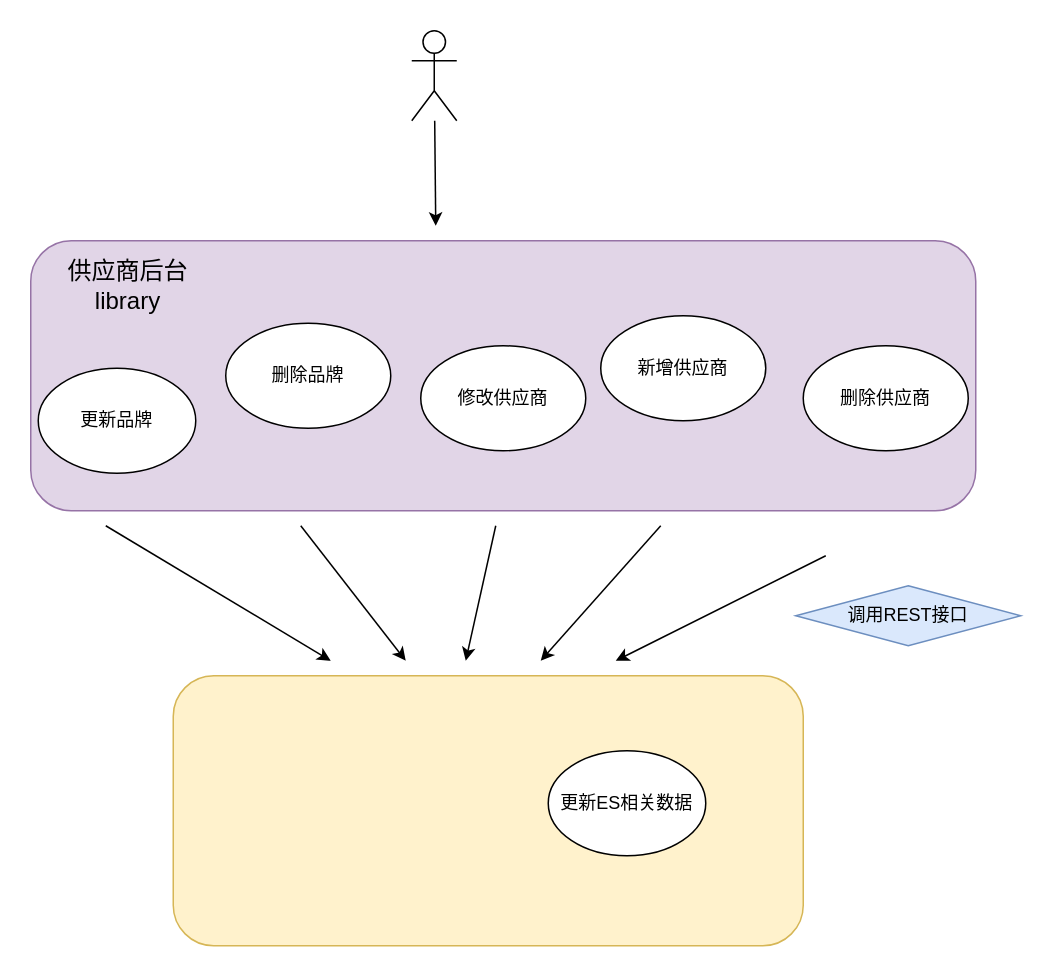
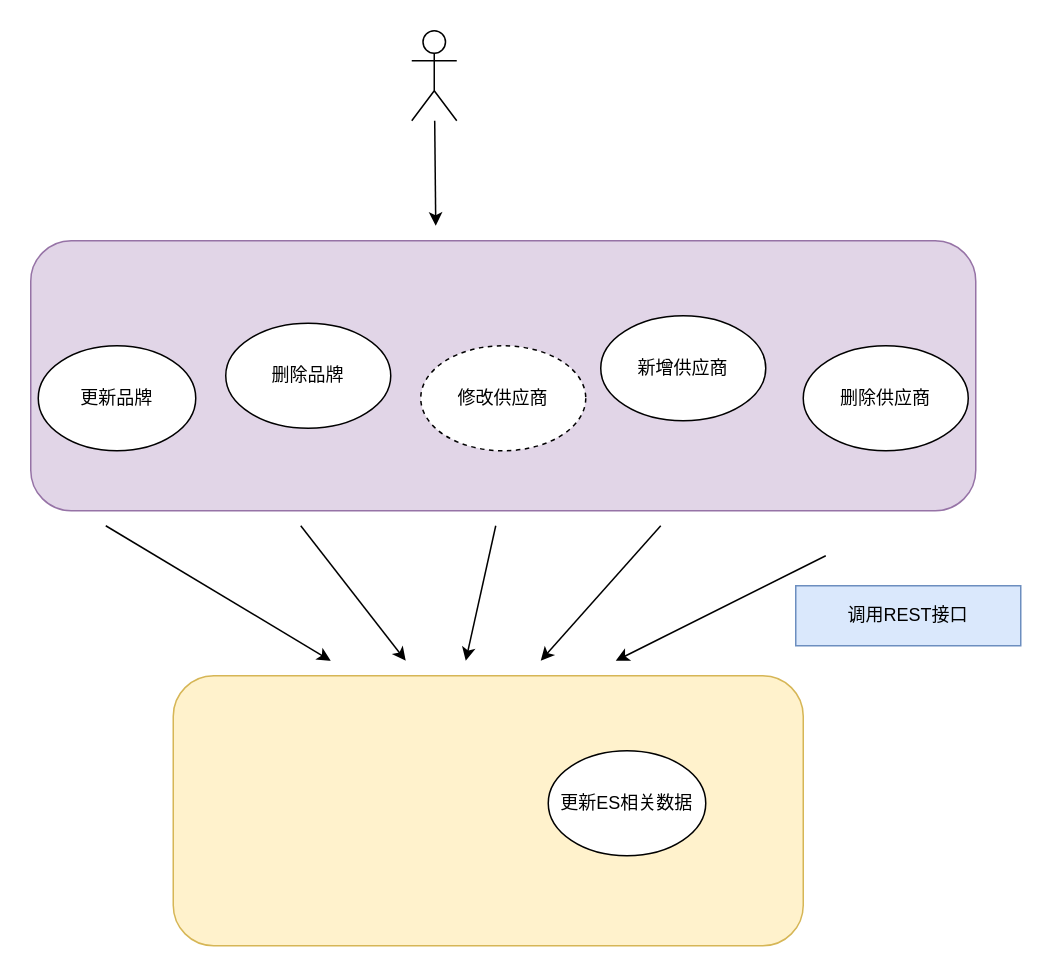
  <mxCell id="0" />
  <mxCell id="1" parent="0" />
  <mxCell id="2" value="" style="shape=umlActor;verticalLabelPosition=bottom;verticalAlign=top;html=1;outlineConnect=0;" parent="1" vertex="1"><mxGeometry x="274" y="20" width="30" height="60" as="geometry" /></mxCell>
  <mxCell id="3" value="" style="group" parent="1" vertex="1" connectable="0"><mxGeometry x="20" y="160" width="630" height="180" as="geometry" /></mxCell>
  <mxCell id="4" value="" style="rounded=1;whiteSpace=wrap;html=1;fillColor=#e1d5e7;strokeColor=#9673a6;" parent="3" vertex="1"><mxGeometry width="630" height="180" as="geometry" /></mxCell>
- <mxCell id="5" value="&lt;font style=&quot;font-size: 16px;&quot;&gt;供应商后台library&lt;/font&gt;" style="text;html=1;strokeColor=none;fillColor=none;align=center;verticalAlign=middle;whiteSpace=wrap;rounded=0;" parent="3" vertex="1"><mxGeometry x="10" width="110" height="60" as="geometry" /></mxCell>
- <mxCell id="6" value="更新品牌" style="ellipse;whiteSpace=wrap;html=1;" parent="3" vertex="1"><mxGeometry x="5" y="85" width="105" height="70" as="geometry" /></mxCell>
+ <mxCell id="6" value="更新品牌" style="ellipse;whiteSpace=wrap;html=1;" parent="3" vertex="1"><mxGeometry x="5" y="70" width="105" height="70" as="geometry" /></mxCell>
  <mxCell id="7" value="删除品牌" style="ellipse;whiteSpace=wrap;html=1;" parent="3" vertex="1"><mxGeometry x="130" y="55" width="110" height="70" as="geometry" /></mxCell>
- <mxCell id="8" value="修改供应商" style="ellipse;whiteSpace=wrap;html=1;" parent="3" vertex="1"><mxGeometry x="260" y="70" width="110" height="70" as="geometry" /></mxCell>
+ <mxCell id="8" value="修改供应商" style="ellipse;whiteSpace=wrap;html=1;dashed=1;" parent="3" vertex="1"><mxGeometry x="260" y="70" width="110" height="70" as="geometry" /></mxCell>
  <mxCell id="9" value="新增供应商" style="ellipse;whiteSpace=wrap;html=1;" vertex="1" parent="3"><mxGeometry x="380" y="50" width="110" height="70" as="geometry" /></mxCell>
  <mxCell id="10" value="删除供应商" style="ellipse;whiteSpace=wrap;html=1;" vertex="1" parent="3"><mxGeometry x="515" y="70" width="110" height="70" as="geometry" /></mxCell>
  <mxCell id="11" value="" style="group" parent="1" vertex="1" connectable="0"><mxGeometry x="20" y="450" width="610" height="180" as="geometry" /></mxCell>
  <mxCell id="12" value="" style="rounded=1;whiteSpace=wrap;html=1;fillColor=#fff2cc;strokeColor=#d6b656;" parent="11" vertex="1"><mxGeometry x="95" width="420" height="180" as="geometry" /></mxCell>
  <mxCell id="13" value="更新ES相关数据" style="ellipse;whiteSpace=wrap;html=1;" vertex="1" parent="11"><mxGeometry x="345" y="50" width="105" height="70" as="geometry" /></mxCell>
  <mxCell id="14" value="" style="endArrow=classic;html=1;rounded=0;" parent="1" source="2" edge="1"><mxGeometry width="50" height="50" relative="1" as="geometry"><mxPoint x="290" y="90" as="sourcePoint" /><mxPoint x="290" y="150" as="targetPoint" /></mxGeometry></mxCell>
  <mxCell id="15" value="" style="endArrow=classic;html=1;rounded=0;" edge="1" parent="1"><mxGeometry width="50" height="50" relative="1" as="geometry"><mxPoint x="70" y="350" as="sourcePoint" /><mxPoint x="220" y="440" as="targetPoint" /></mxGeometry></mxCell>
  <mxCell id="16" value="" style="endArrow=classic;html=1;rounded=0;" edge="1" parent="1"><mxGeometry width="50" height="50" relative="1" as="geometry"><mxPoint x="200" y="350" as="sourcePoint" /><mxPoint x="270" y="440" as="targetPoint" /></mxGeometry></mxCell>
  <mxCell id="17" value="" style="endArrow=classic;html=1;rounded=0;" edge="1" parent="1"><mxGeometry width="50" height="50" relative="1" as="geometry"><mxPoint x="330" y="350" as="sourcePoint" /><mxPoint x="310" y="440" as="targetPoint" /></mxGeometry></mxCell>
  <mxCell id="18" value="" style="endArrow=classic;html=1;rounded=0;" edge="1" parent="1"><mxGeometry width="50" height="50" relative="1" as="geometry"><mxPoint x="440" y="350" as="sourcePoint" /><mxPoint x="360" y="440" as="targetPoint" /></mxGeometry></mxCell>
  <mxCell id="19" value="" style="endArrow=classic;html=1;rounded=0;" edge="1" parent="1"><mxGeometry width="50" height="50" relative="1" as="geometry"><mxPoint x="550" y="370" as="sourcePoint" /><mxPoint x="410" y="440" as="targetPoint" /></mxGeometry></mxCell>
- <mxCell id="20" value="调用REST接口" style="rhombus;whiteSpace=wrap;html=1;fillColor=#dae8fc;strokeColor=#6c8ebf;" vertex="1" parent="1"><mxGeometry x="530" y="390" width="150" height="40" as="geometry" /></mxCell>
+ <mxCell id="20" value="调用REST接口" style="rounded=0;whiteSpace=wrap;html=1;fillColor=#dae8fc;strokeColor=#6c8ebf;" vertex="1" parent="1"><mxGeometry x="530" y="390" width="150" height="40" as="geometry" /></mxCell>
